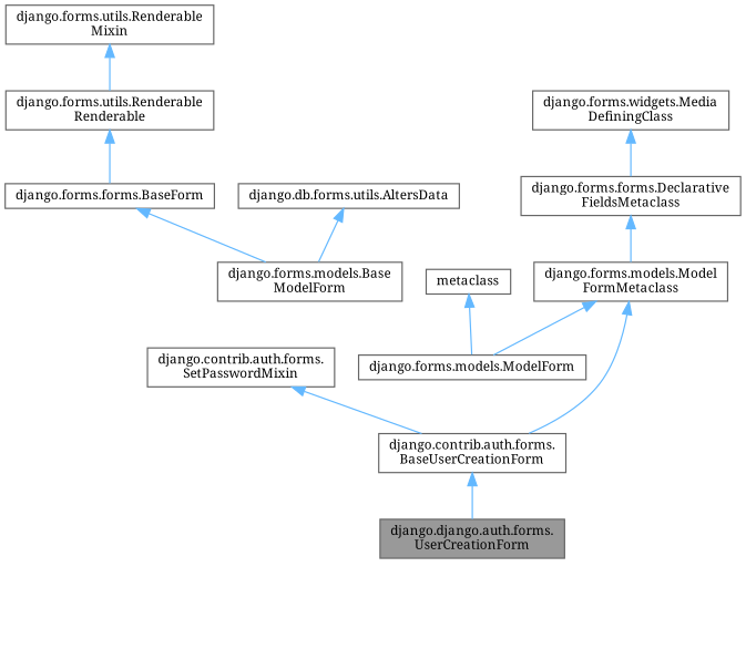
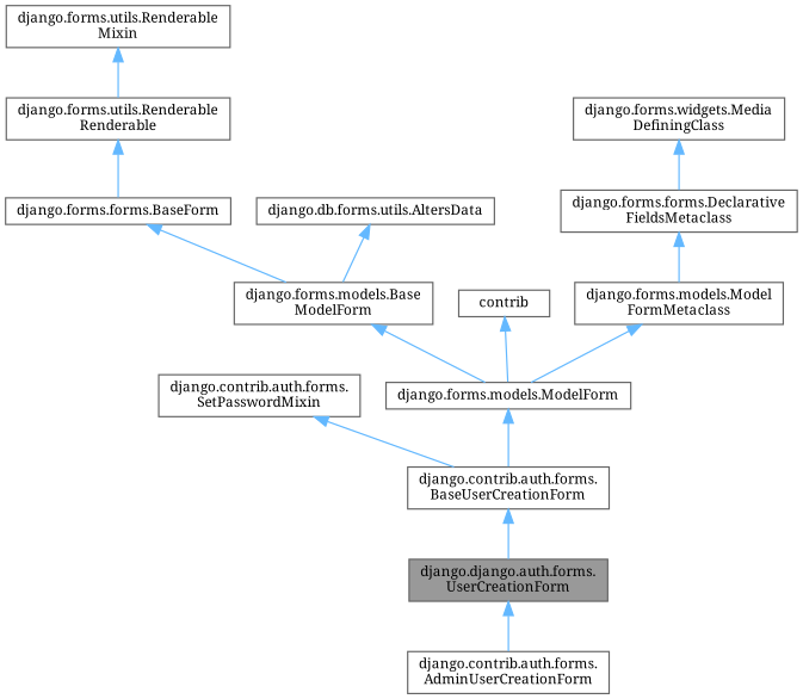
  digraph {
    fontname="Noto Serif"
    rankdir=TB
    node [color=gray40 fillcolor=white fontname="Noto Serif" fontsize=10 shape=box style=filled]
    edge [color=steelblue1 dir=back fontname="Noto Serif" fontsize=10 labelfontname=Helvetica labelfontsize=10 style=solid]
    n1 [fillcolor=grey60 fontcolor=black height=0.2 label="django.django.auth.forms.\lUserCreationForm" width=0.4]
+   n2 [height=0.2 label="django.contrib.auth.forms.\lAdminUserCreationForm" width=0.4]
    n3 [height=0.2 label="django.contrib.auth.forms.\lBaseUserCreationForm" width=0.4]
    n4 [height=0.2 label="django.contrib.auth.forms.\lSetPasswordMixin" width=0.4]
    n5 [height=0.2 label="django.forms.models.ModelForm" width=0.4]
    n6 [height=0.2 label="django.forms.models.Base\lModelForm" width=0.4]
    n7 [height=0.2 label="django.forms.forms.BaseForm" width=0.4]
    n8 [height=0.2 label="django.forms.utils.Renderable\lRenderable" width=0.4]
    n9 [height=0.2 label="django.forms.utils.Renderable\lMixin" width=0.4]
    n10 [height=0.2 label="django.db.forms.utils.AltersData" width=0.4]
-   n11 [height=0.2 label=metaclass width=0.4]
+   n11 [height=0.2 label=contrib width=0.4]
    n12 [height=0.2 label="django.forms.models.Model\lFormMetaclass" width=0.4]
    n13 [height=0.2 label="django.forms.forms.Declarative\lFieldsMetaclass" width=0.4]
    n14 [height=0.2 label="django.forms.widgets.Media\lDefiningClass" width=0.4]
+   n1 -> n2
    n3 -> n1
    n4 -> n3
-   n12 -> n3
+   n5 -> n3
+   n6 -> n5
    n7 -> n6
    n8 -> n7
    n9 -> n8
    n10 -> n6
    n11 -> n5
    n12 -> n5
    n13 -> n12
    n14 -> n13
  }
